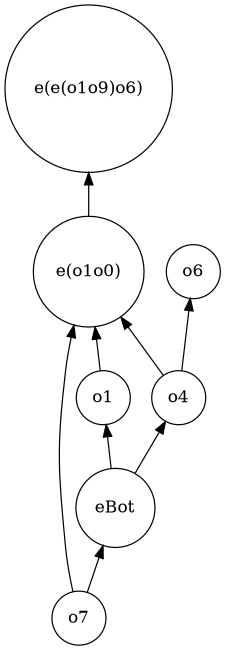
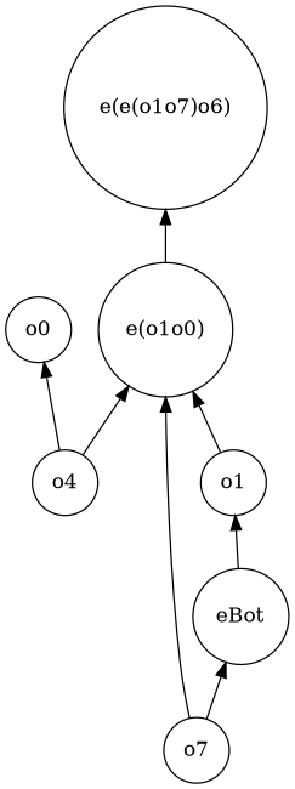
  strict digraph {
    rankdir=BT
    node [shape=circle]
    o4
-   o6
+   o6 [label=o0]
    n3 [label="e(o1o0)"]
-   "e(e(o1o7)o6)" [label="e(e(o1o9)o6)"]
+   "e(e(o1o7)o6)"
    o1
    eBot
    o7
    o4 -> o6
    o4 -> n3
    n3 -> "e(e(o1o7)o6)"
    o1 -> n3
-   eBot -> o4
    eBot -> o1
    o7 -> n3
    o7 -> eBot
  }
